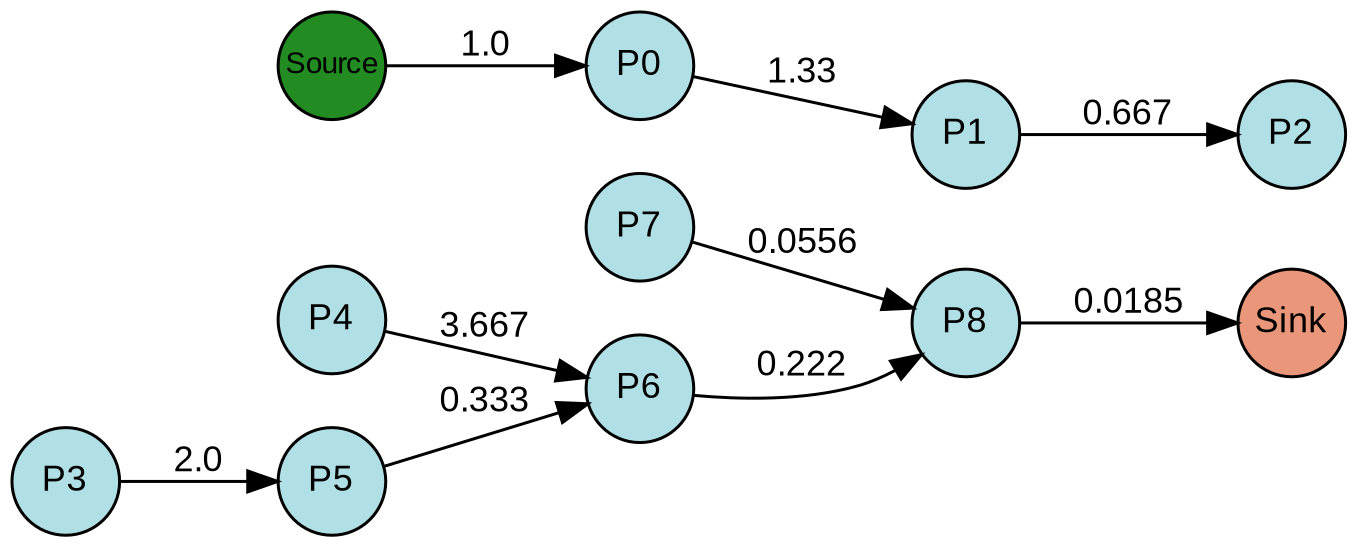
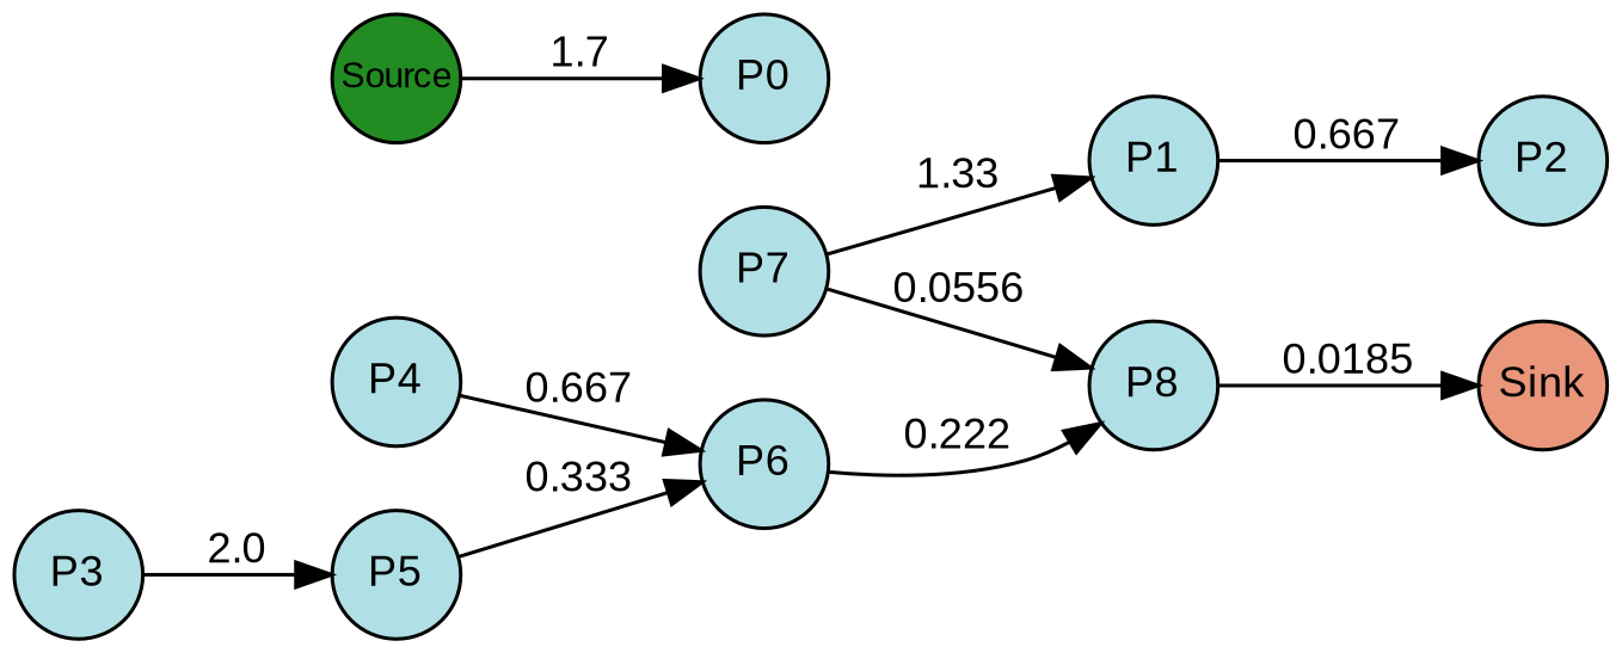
  digraph {
    rankdir=LR
    splines=true
    node [fillcolor=powderblue fixedsize=true fontcolor=black fontname=arial fontsize=12 margin=0 shape=circle style=filled]
    edge [fontcolor=black fontname=arial fontsize=12 margin=0]
    n1 [fillcolor=forestgreen fontsize=10 label=Source width=0.5]
    n2 [label=P0 width=0.5]
    n3 [label=P1 width=0.5]
    n4 [label=P2 width=0.5]
    n5 [label=P3 width=0.5]
    n6 [label=P4 width=0.5]
    n7 [label=P5 width=0.5]
    n8 [label=P6 width=0.5]
    n9 [label=P7 width=0.5]
    n10 [label=P8 width=0.5]
    n11 [fillcolor=darksalmon label=Sink width=0.5]
    subgraph sub_1 {
      rank=same
      n1
    }
    subgraph sub_2 {
      rank=same
      n2
    }
    subgraph sub_3 {
      rank=same
      n3
    }
    subgraph sub_4 {
      rank=same
      n4
    }
    subgraph sub_5 {
      rank=same
      n5
    }
    subgraph sub_6 {
      rank=same
      n6
      n7
    }
    subgraph sub_7 {
      rank=same
      n8
      n9
    }
    subgraph sub_8 {
      rank=same
      n10
    }
    subgraph sub_9 {
      rank=same
      n11
    }
-   n1 -> n2 [label=1.0]
-   n2 -> n3 [label=1.33]
+   n1 -> n2 [label=1.7]
+   n9 -> n3 [label=1.33]
    n3 -> n4 [label=0.667]
    n5 -> n7 [label=2.0]
-   n6 -> n8 [label=3.667]
+   n6 -> n8 [label=0.667]
    n7 -> n8 [label=0.333]
    n8 -> n10 [label=0.222]
    n9 -> n10 [label=0.0556]
    n10 -> n11 [label=0.0185]
  }
